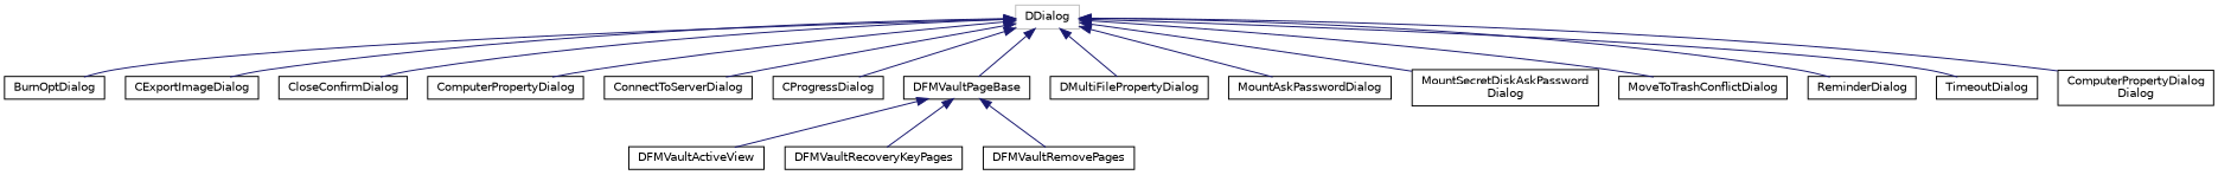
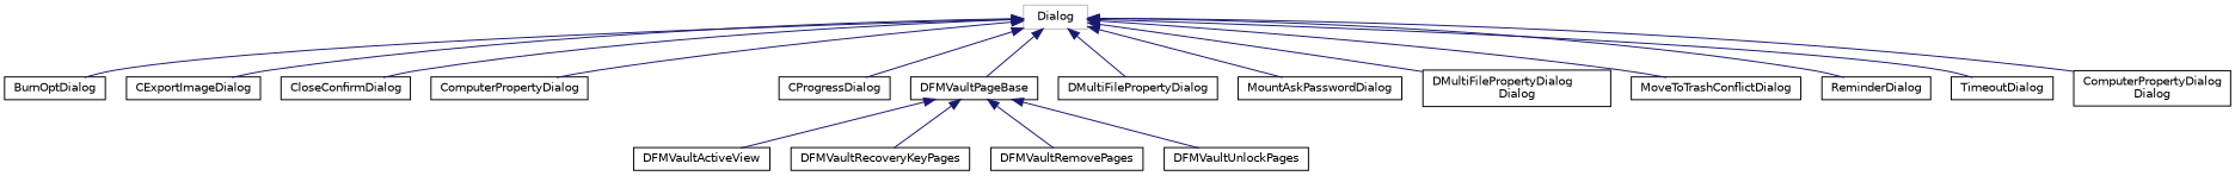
  digraph {
    rankdir=TB
    node [color=black fillcolor=white fontname=Helvetica fontsize=10 shape=record style=filled]
    edge [color=midnightblue dir=back fontname=Helvetica fontsize=10 labelfontname=Helvetica labelfontsize=10 style=solid]
-   n1 [color=grey75 height=0.2 label=DDialog width=0.4]
+   n1 [color=grey75 height=0.2 label=Dialog width=0.4]
    n2 [height=0.2 label=BurnOptDialog width=0.4]
    n3 [height=0.2 label=CExportImageDialog width=0.4]
    n4 [height=0.2 label=CloseConfirmDialog width=0.4]
    n5 [height=0.2 label=ComputerPropertyDialog width=0.4]
-   n6 [height=0.2 label=ConnectToServerDialog width=0.4]
    n7 [height=0.2 label=CProgressDialog width=0.4]
    n8 [height=0.2 label=DFMVaultPageBase width=0.4]
    n9 [height=0.2 label=DMultiFilePropertyDialog width=0.4]
    n10 [height=0.2 label=MountAskPasswordDialog width=0.4]
-   n11 [height=0.2 label="MountSecretDiskAskPassword\lDialog" width=0.4]
+   n11 [height=0.2 label="DMultiFilePropertyDialog\lDialog" width=0.4]
    n12 [height=0.2 label=MoveToTrashConflictDialog width=0.4]
    n13 [height=0.2 label=ReminderDialog width=0.4]
    n14 [height=0.2 label=TimeoutDialog width=0.4]
    n15 [height=0.2 label="ComputerPropertyDialog\lDialog" width=0.4]
    n16 [height=0.2 label=DFMVaultActiveView width=0.4]
    n17 [height=0.2 label=DFMVaultRecoveryKeyPages width=0.4]
    n18 [height=0.2 label=DFMVaultRemovePages width=0.4]
+   n19 [height=0.2 label=DFMVaultUnlockPages width=0.4]
    n1 -> n2
    n1 -> n3
    n1 -> n4
    n1 -> n5
-   n1 -> n6
    n1 -> n7
    n1 -> n8
    n1 -> n9
    n1 -> n10
    n1 -> n11
    n1 -> n12
    n1 -> n13
    n1 -> n14
    n1 -> n15
    n8 -> n16
    n8 -> n17
    n8 -> n18
+   n8 -> n19
  }
